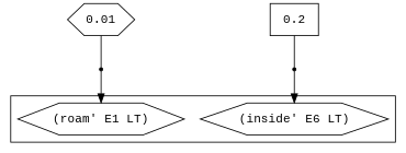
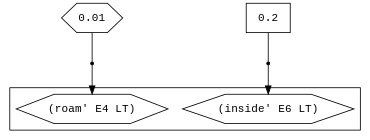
  digraph {
    fontname="Liberation Mono"
    rankdir=TB
    node [fontname="Liberation Mono" shape=hexagon]
    edge [fontname="Liberation Mono"]
-   n1 [label="(roam' E1 LT)"]
+   n1 [label="(roam' E4 LT)"]
    n2 [label="(inside' E6 LT)"]
    n3 [label=0.01]
    r0 [shape=point]
    n5 [label=0.2 shape=box]
    r1 [shape=point]
    subgraph cluster_1 {
      n1
      n2
    }
    n3 -> r0 [arrowhead=none]
    r0 -> n1
    n5 -> r1 [arrowhead=none]
    r1 -> n2
  }
